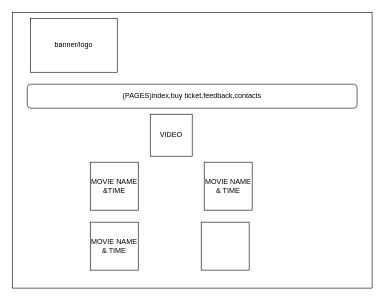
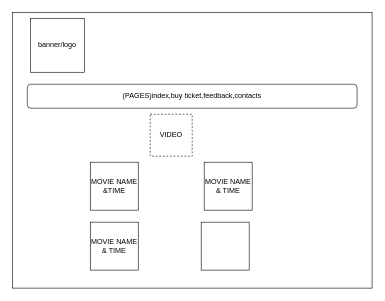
  <mxCell id="0" />
  <mxCell id="1" parent="0" />
  <mxCell id="2" value="" style="rounded=0;whiteSpace=wrap;html=1;" vertex="1" parent="1"><mxGeometry x="20" y="20" width="600" height="460" as="geometry" /></mxCell>
- <mxCell id="3" value="banner/logo" style="whiteSpace=wrap;html=1;aspect=fixed;" vertex="1" parent="1"><mxGeometry x="50" y="30" width="145" height="90" as="geometry" /></mxCell>
+ <mxCell id="3" value="banner/logo" style="whiteSpace=wrap;html=1;aspect=fixed;" vertex="1" parent="1"><mxGeometry x="50" y="30" width="90" height="90" as="geometry" /></mxCell>
  <mxCell id="4" value="(PAGES)index,buy ticket,feedback,contacts" style="rounded=1;whiteSpace=wrap;html=1;fontSize=12;glass=0;strokeWidth=1;shadow=0;" vertex="1" parent="1"><mxGeometry x="45" y="140" width="550" height="40" as="geometry" /></mxCell>
- <mxCell id="5" value="VIDEO" style="whiteSpace=wrap;html=1;aspect=fixed;" vertex="1" parent="1"><mxGeometry x="250" y="190" width="70" height="70" as="geometry" /></mxCell>
+ <mxCell id="5" value="VIDEO" style="whiteSpace=wrap;html=1;aspect=fixed;dashed=1;" vertex="1" parent="1"><mxGeometry x="250" y="190" width="70" height="70" as="geometry" /></mxCell>
  <mxCell id="6" value="MOVIE NAME &amp;amp;TIME" style="whiteSpace=wrap;html=1;aspect=fixed;" vertex="1" parent="1"><mxGeometry x="150" y="270" width="80" height="80" as="geometry" /></mxCell>
  <mxCell id="7" value="MOVIE NAME &amp;amp; TIME" style="whiteSpace=wrap;html=1;aspect=fixed;" vertex="1" parent="1"><mxGeometry x="340" y="270" width="80" height="80" as="geometry" /></mxCell>
  <mxCell id="8" value="MOVIE NAME &amp;amp; TIME" style="whiteSpace=wrap;html=1;aspect=fixed;" vertex="1" parent="1"><mxGeometry x="150" y="370" width="80" height="80" as="geometry" /></mxCell>
  <mxCell id="9" value="" style="whiteSpace=wrap;html=1;aspect=fixed;" vertex="1" parent="1"><mxGeometry x="335" y="370" width="80" height="80" as="geometry" /></mxCell>
